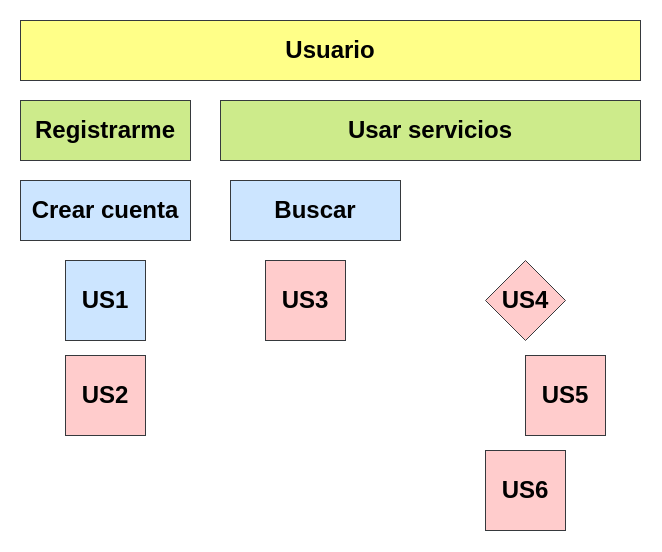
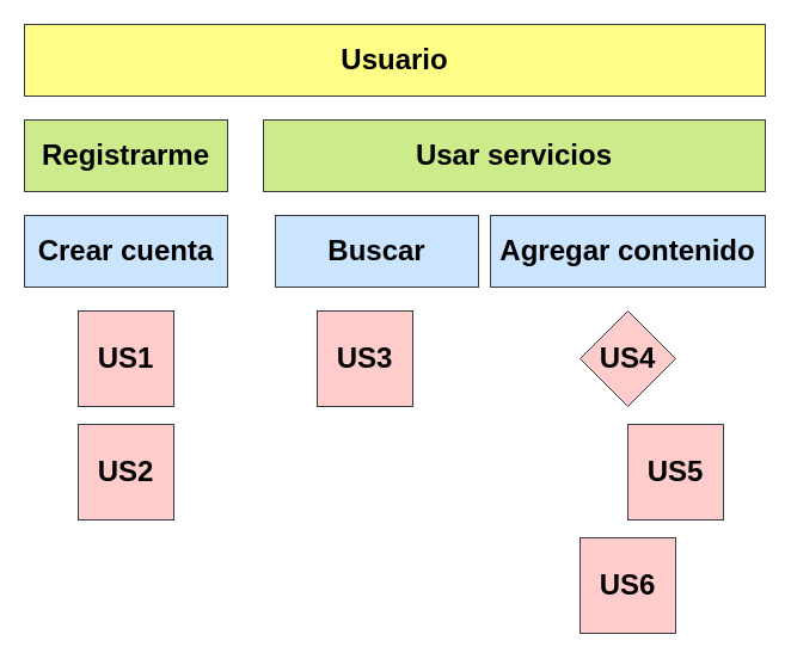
  <mxCell id="0" />
  <mxCell id="1" parent="0" />
  <mxCell id="2" value="&lt;h1&gt;Usuario&lt;/h1&gt;" style="rounded=0;whiteSpace=wrap;html=1;fillColor=#ffff88;strokeColor=#36393d;" vertex="1" parent="1"><mxGeometry x="20" y="20" width="620" height="60" as="geometry" /></mxCell>
  <mxCell id="3" value="&lt;h1&gt;Registrarme&lt;/h1&gt;" style="rounded=0;whiteSpace=wrap;html=1;fillColor=#cdeb8b;strokeColor=#36393d;" vertex="1" parent="1"><mxGeometry x="20" y="100" width="170" height="60" as="geometry" /></mxCell>
  <mxCell id="4" value="&lt;h1&gt;Usar servicios&lt;/h1&gt;" style="rounded=0;whiteSpace=wrap;html=1;fillColor=#cdeb8b;strokeColor=#36393d;" vertex="1" parent="1"><mxGeometry x="220" y="100" width="420" height="60" as="geometry" /></mxCell>
  <mxCell id="5" value="&lt;h1&gt;Crear cuenta&lt;/h1&gt;" style="rounded=0;whiteSpace=wrap;html=1;fillColor=#cce5ff;strokeColor=#36393d;" vertex="1" parent="1"><mxGeometry x="20" y="180" width="170" height="60" as="geometry" /></mxCell>
  <mxCell id="6" value="&lt;h1&gt;Buscar&lt;/h1&gt;" style="rounded=0;whiteSpace=wrap;html=1;fillColor=#cce5ff;strokeColor=#36393d;" vertex="1" parent="1"><mxGeometry x="230" y="180" width="170" height="60" as="geometry" /></mxCell>
- <mxCell id="8" value="&lt;h1&gt;US1&lt;/h1&gt;" style="whiteSpace=wrap;html=1;aspect=fixed;fillColor=#cce5ff;strokeColor=#36393d;" vertex="1" parent="1"><mxGeometry x="65" y="260" width="80" height="80" as="geometry" /></mxCell>
+ <mxCell id="7" value="&lt;h1&gt;Agregar contenido&lt;/h1&gt;" style="rounded=0;whiteSpace=wrap;html=1;fillColor=#cce5ff;strokeColor=#36393d;" vertex="1" parent="1"><mxGeometry x="410" y="180" width="230" height="60" as="geometry" /></mxCell>
+ <mxCell id="8" value="&lt;h1&gt;US1&lt;/h1&gt;" style="whiteSpace=wrap;html=1;aspect=fixed;fillColor=#ffcccc;strokeColor=#36393d;" vertex="1" parent="1"><mxGeometry x="65" y="260" width="80" height="80" as="geometry" /></mxCell>
  <mxCell id="9" value="&lt;h1&gt;US2&lt;/h1&gt;" style="whiteSpace=wrap;html=1;aspect=fixed;fillColor=#ffcccc;strokeColor=#36393d;" vertex="1" parent="1"><mxGeometry x="65" y="355" width="80" height="80" as="geometry" /></mxCell>
  <mxCell id="10" value="&lt;h1&gt;US3&lt;/h1&gt;" style="whiteSpace=wrap;html=1;aspect=fixed;fillColor=#ffcccc;strokeColor=#36393d;" vertex="1" parent="1"><mxGeometry x="265" y="260" width="80" height="80" as="geometry" /></mxCell>
  <mxCell id="11" value="&lt;h1&gt;US4&lt;/h1&gt;" style="rhombus;whiteSpace=wrap;html=1;aspect=fixed;fillColor=#ffcccc;strokeColor=#36393d;" vertex="1" parent="1"><mxGeometry x="485" y="260" width="80" height="80" as="geometry" /></mxCell>
  <mxCell id="12" value="&lt;h1&gt;US5&lt;/h1&gt;" style="whiteSpace=wrap;html=1;aspect=fixed;fillColor=#ffcccc;strokeColor=#36393d;" vertex="1" parent="1"><mxGeometry x="525" y="355" width="80" height="80" as="geometry" /></mxCell>
  <mxCell id="13" value="&lt;h1&gt;US6&lt;/h1&gt;" style="whiteSpace=wrap;html=1;aspect=fixed;fillColor=#ffcccc;strokeColor=#36393d;" vertex="1" parent="1"><mxGeometry x="485" y="450" width="80" height="80" as="geometry" /></mxCell>
